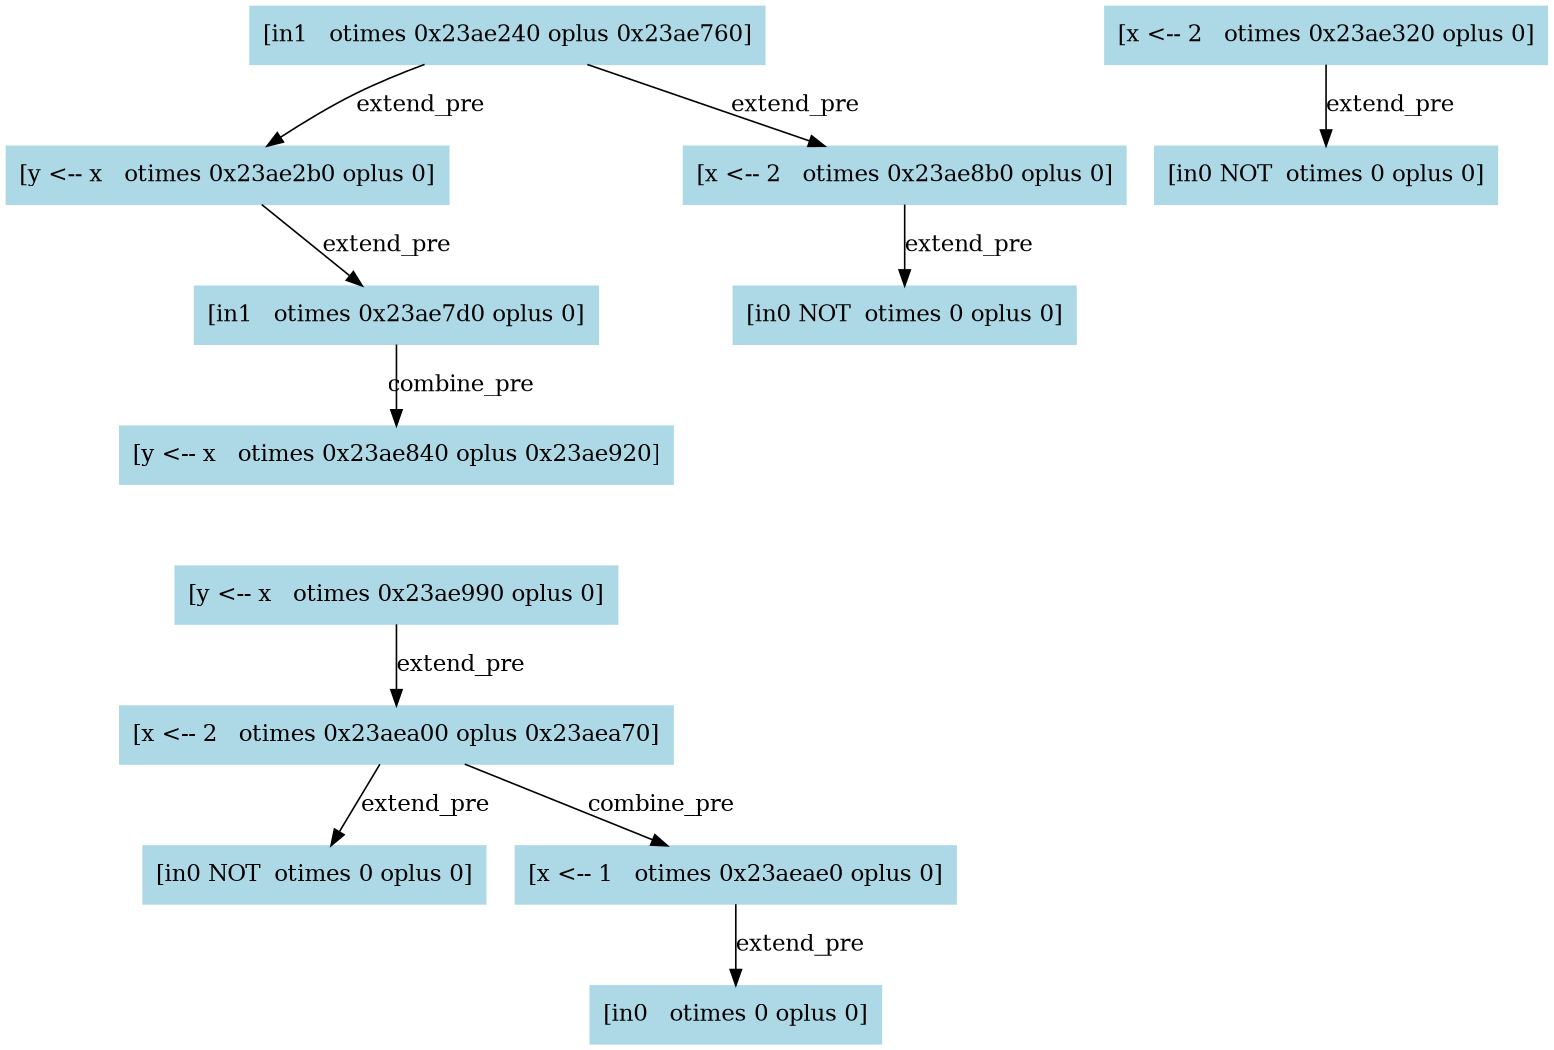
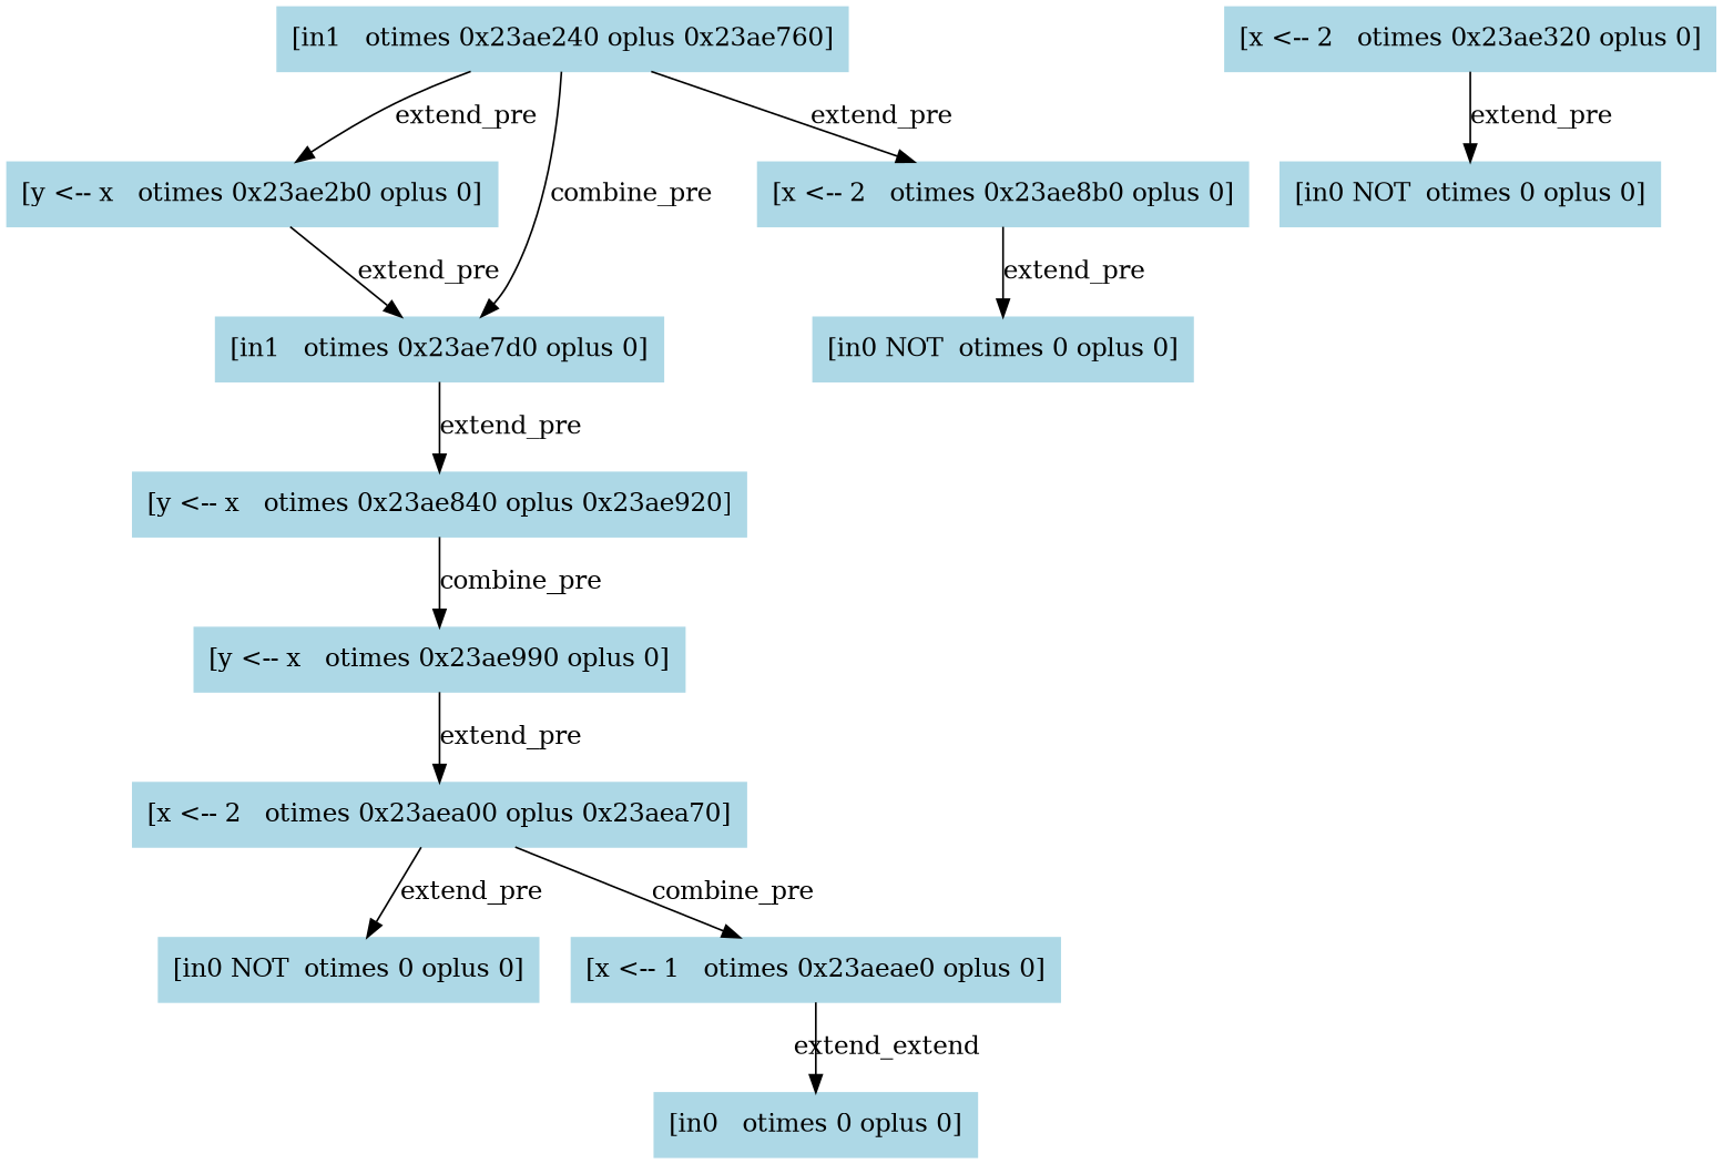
  digraph {
    node [color=lightblue shape=box style=filled]
    edge [color=black]
    n1 [label="[in1   otimes 0x23ae240 oplus 0x23ae760]"]
    n2 [label="[y <-- x   otimes 0x23ae2b0 oplus 0]"]
    n3 [label="[in1   otimes 0x23ae7d0 oplus 0]"]
    n4 [label="[x <-- 2   otimes 0x23ae8b0 oplus 0]"]
    n5 [label="[y <-- x   otimes 0x23ae840 oplus 0x23ae920]"]
    n6 [label="[x <-- 2   otimes 0x23ae320 oplus 0]"]
    n7 [label="[in0 NOT  otimes 0 oplus 0]"]
    n8 [label="[y <-- x   otimes 0x23ae990 oplus 0]"]
    n9 [label="[in0 NOT  otimes 0 oplus 0]"]
    n10 [label="[x <-- 2   otimes 0x23aea00 oplus 0x23aea70]"]
    n11 [label="[in0 NOT  otimes 0 oplus 0]"]
    n12 [label="[x <-- 1   otimes 0x23aeae0 oplus 0]"]
    n13 [label="[in0   otimes 0 oplus 0]"]
    n1 -> n2 [label=extend_pre]
+   n1 -> n3 [label=combine_pre]
    n1 -> n4 [label=extend_pre]
    n2 -> n3 [label=extend_pre]
-   n3 -> n5 [label=combine_pre]
+   n3 -> n5 [label=extend_pre]
    n4 -> n9 [label=extend_pre]
+   n5 -> n8 [label=combine_pre]
    n6 -> n7 [label=extend_pre]
    n8 -> n10 [label=extend_pre]
    n10 -> n11 [label=extend_pre]
    n10 -> n12 [label=combine_pre]
-   n12 -> n13 [label=extend_pre]
+   n12 -> n13 [label=extend_extend]
  }
